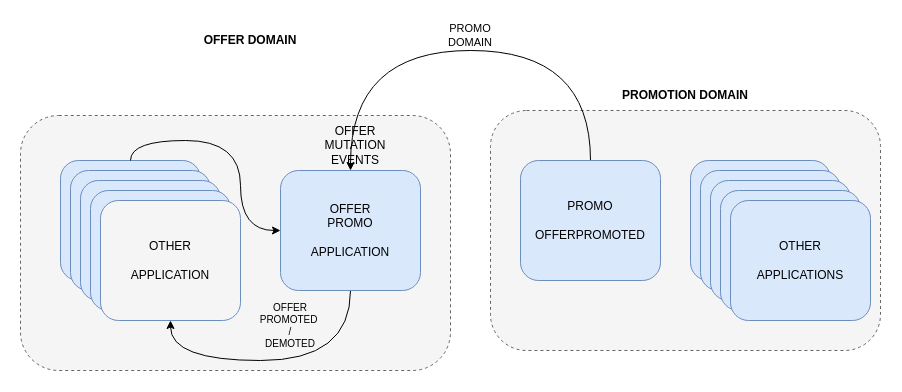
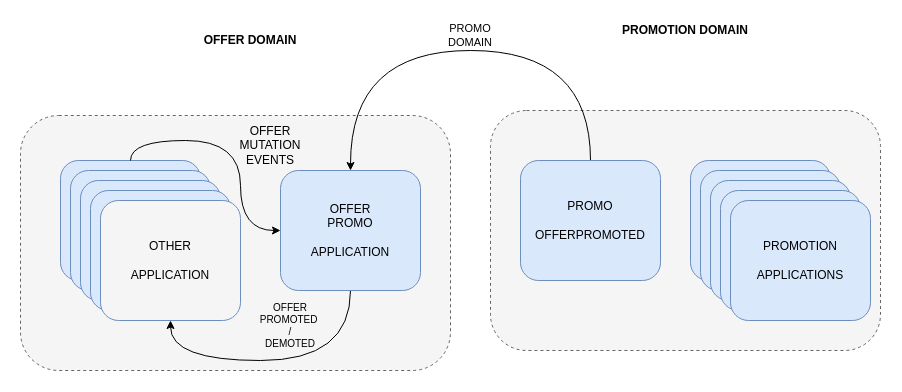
  <mxCell id="0" />
  <mxCell id="1" parent="0" />
  <mxCell id="2" value="" style="rounded=1;whiteSpace=wrap;html=1;dashed=1;fillColor=#f5f5f5;fontColor=#333333;strokeColor=#666666;sketch=0;" vertex="1" parent="1"><mxGeometry x="20" y="115" width="430" height="255" as="geometry" /></mxCell>
  <mxCell id="3" value="OFFER DOMAIN" style="text;html=1;strokeColor=none;fillColor=none;align=center;verticalAlign=middle;whiteSpace=wrap;rounded=0;dashed=1;fontStyle=1" vertex="1" parent="1"><mxGeometry x="190" y="25" width="120" height="30" as="geometry" /></mxCell>
  <mxCell id="4" value="" style="rounded=1;whiteSpace=wrap;html=1;dashed=1;fillColor=#f5f5f5;fontColor=#333333;strokeColor=#666666;sketch=0;" vertex="1" parent="1"><mxGeometry x="490" y="110" width="390" height="240" as="geometry" /></mxCell>
- <mxCell id="5" value="PROMOTION DOMAIN" style="text;html=1;strokeColor=none;fillColor=none;align=center;verticalAlign=middle;whiteSpace=wrap;rounded=0;dashed=1;fontStyle=1" vertex="1" parent="1"><mxGeometry x="615" y="80" width="140" height="30" as="geometry" /></mxCell>
+ <mxCell id="5" value="PROMOTION DOMAIN" style="text;html=1;strokeColor=none;fillColor=none;align=center;verticalAlign=middle;whiteSpace=wrap;rounded=0;dashed=1;fontStyle=1" vertex="1" parent="1"><mxGeometry x="615" y="15" width="140" height="30" as="geometry" /></mxCell>
  <mxCell id="6" value="" style="edgeStyle=orthogonalEdgeStyle;curved=1;rounded=0;orthogonalLoop=1;jettySize=auto;html=1;exitX=0.5;exitY=1;exitDx=0;exitDy=0;entryX=0.5;entryY=1;entryDx=0;entryDy=0;" edge="1" parent="1" source="7" target="15"><mxGeometry relative="1" as="geometry"><Array as="points"><mxPoint x="350" y="360" /><mxPoint x="170" y="360" /></Array></mxGeometry></mxCell>
  <mxCell id="7" value="OFFER&lt;br&gt;PROMO&lt;br&gt;&lt;br&gt;APPLICATION" style="rounded=1;whiteSpace=wrap;html=1;fillColor=#dae8fc;strokeColor=#6c8ebf;sketch=0;glass=0;" vertex="1" parent="1"><mxGeometry x="280" y="170" width="140" height="120" as="geometry" /></mxCell>
  <mxCell id="8" value="" style="edgeStyle=orthogonalEdgeStyle;rounded=0;orthogonalLoop=1;jettySize=auto;html=1;curved=1;" edge="1" parent="1" source="9" target="7"><mxGeometry relative="1" as="geometry"><Array as="points"><mxPoint x="590" y="50" /><mxPoint x="350" y="50" /></Array></mxGeometry></mxCell>
  <mxCell id="9" value="PROMO&lt;br&gt;&lt;br&gt;OFFERPROMOTED" style="rounded=1;whiteSpace=wrap;html=1;fillColor=#dae8fc;strokeColor=#6c8ebf;sketch=0;glass=0;" vertex="1" parent="1"><mxGeometry x="520" y="160" width="140" height="120" as="geometry" /></mxCell>
  <mxCell id="10" value="OTHER&lt;br&gt;OFFER&lt;br&gt;APPLICATION" style="rounded=1;whiteSpace=wrap;html=1;sketch=0;glass=0;fillColor=#dae8fc;strokeColor=#6c8ebf;" vertex="1" parent="1"><mxGeometry x="60" y="160" width="140" height="120" as="geometry" /></mxCell>
  <mxCell id="11" value="OTHER&lt;br&gt;OFFER&lt;br&gt;APPLICATION" style="rounded=1;whiteSpace=wrap;html=1;sketch=0;glass=0;fillColor=#dae8fc;strokeColor=#6c8ebf;" vertex="1" parent="1"><mxGeometry x="70" y="170" width="140" height="120" as="geometry" /></mxCell>
  <mxCell id="12" value="OTHER&lt;br&gt;OFFER&lt;br&gt;APPLICATION" style="rounded=1;whiteSpace=wrap;html=1;sketch=0;glass=0;fillColor=#dae8fc;strokeColor=#6c8ebf;" vertex="1" parent="1"><mxGeometry x="80" y="180" width="140" height="120" as="geometry" /></mxCell>
  <mxCell id="13" value="OTHER&lt;br&gt;OFFER&lt;br&gt;APPLICATION" style="rounded=1;whiteSpace=wrap;html=1;sketch=0;glass=0;fillColor=#dae8fc;strokeColor=#6c8ebf;" vertex="1" parent="1"><mxGeometry x="90" y="190" width="140" height="120" as="geometry" /></mxCell>
  <mxCell id="14" value="" style="edgeStyle=orthogonalEdgeStyle;curved=1;rounded=0;orthogonalLoop=1;jettySize=auto;html=1;exitX=0.5;exitY=0;exitDx=0;exitDy=0;" edge="1" parent="1" source="10" target="7"><mxGeometry relative="1" as="geometry" /></mxCell>
  <mxCell id="15" value="OTHER&lt;br&gt;&lt;br&gt;APPLICATION" style="rounded=1;whiteSpace=wrap;html=1;sketch=0;glass=0;fillColor=#f5f5f5;strokeColor=#6c8ebf;" vertex="1" parent="1"><mxGeometry x="100" y="200" width="140" height="120" as="geometry" /></mxCell>
  <mxCell id="16" value="OTHER&lt;br&gt;OFFER&lt;br&gt;APPLICATION" style="rounded=1;whiteSpace=wrap;html=1;sketch=0;glass=0;fillColor=#dae8fc;strokeColor=#6c8ebf;" vertex="1" parent="1"><mxGeometry x="690" y="160" width="140" height="120" as="geometry" /></mxCell>
  <mxCell id="17" value="OTHER&lt;br&gt;OFFER&lt;br&gt;APPLICATION" style="rounded=1;whiteSpace=wrap;html=1;sketch=0;glass=0;fillColor=#dae8fc;strokeColor=#6c8ebf;" vertex="1" parent="1"><mxGeometry x="700" y="170" width="140" height="120" as="geometry" /></mxCell>
  <mxCell id="18" value="OTHER&lt;br&gt;OFFER&lt;br&gt;APPLICATION" style="rounded=1;whiteSpace=wrap;html=1;sketch=0;glass=0;fillColor=#dae8fc;strokeColor=#6c8ebf;" vertex="1" parent="1"><mxGeometry x="710" y="180" width="140" height="120" as="geometry" /></mxCell>
  <mxCell id="19" value="OTHER&lt;br&gt;OFFER&lt;br&gt;APPLICATION" style="rounded=1;whiteSpace=wrap;html=1;sketch=0;glass=0;fillColor=#dae8fc;strokeColor=#6c8ebf;" vertex="1" parent="1"><mxGeometry x="720" y="190" width="140" height="120" as="geometry" /></mxCell>
- <mxCell id="20" value="OTHER&lt;br&gt;&lt;br&gt;APPLICATIONS" style="rounded=1;whiteSpace=wrap;html=1;sketch=0;glass=0;fillColor=#dae8fc;strokeColor=#6c8ebf;" vertex="1" parent="1"><mxGeometry x="730" y="200" width="140" height="120" as="geometry" /></mxCell>
+ <mxCell id="20" value="PROMOTION&lt;br&gt;&lt;br&gt;APPLICATIONS" style="rounded=1;whiteSpace=wrap;html=1;sketch=0;glass=0;fillColor=#dae8fc;strokeColor=#6c8ebf;" vertex="1" parent="1"><mxGeometry x="730" y="200" width="140" height="120" as="geometry" /></mxCell>
  <mxCell id="21" value="PROMO&lt;br style=&quot;font-size: 11px;&quot;&gt;DOMAIN" style="text;html=1;strokeColor=none;fillColor=none;align=center;verticalAlign=middle;whiteSpace=wrap;rounded=0;glass=0;sketch=0;fontSize=11;" vertex="1" parent="1"><mxGeometry x="440" y="20" width="60" height="30" as="geometry" /></mxCell>
  <mxCell id="22" value="OFFER&lt;br style=&quot;font-size: 10px;&quot;&gt;PROMOTED&amp;nbsp; /&lt;br style=&quot;font-size: 10px;&quot;&gt;DEMOTED" style="text;html=1;strokeColor=none;fillColor=none;align=center;verticalAlign=middle;whiteSpace=wrap;rounded=0;glass=0;sketch=0;fontSize=10;" vertex="1" parent="1"><mxGeometry x="260" y="310" width="60" height="30" as="geometry" /></mxCell>
- <mxCell id="23" value="OFFER&lt;br&gt;MUTATION&lt;br&gt;EVENTS" style="text;html=1;strokeColor=none;fillColor=none;align=center;verticalAlign=middle;whiteSpace=wrap;rounded=0;glass=0;sketch=0;" vertex="1" parent="1"><mxGeometry x="325" y="130" width="60" height="30" as="geometry" /></mxCell>
+ <mxCell id="23" value="OFFER&lt;br&gt;MUTATION&lt;br&gt;EVENTS" style="text;html=1;strokeColor=none;fillColor=none;align=center;verticalAlign=middle;whiteSpace=wrap;rounded=0;glass=0;sketch=0;" vertex="1" parent="1"><mxGeometry x="240" y="130" width="60" height="30" as="geometry" /></mxCell>
